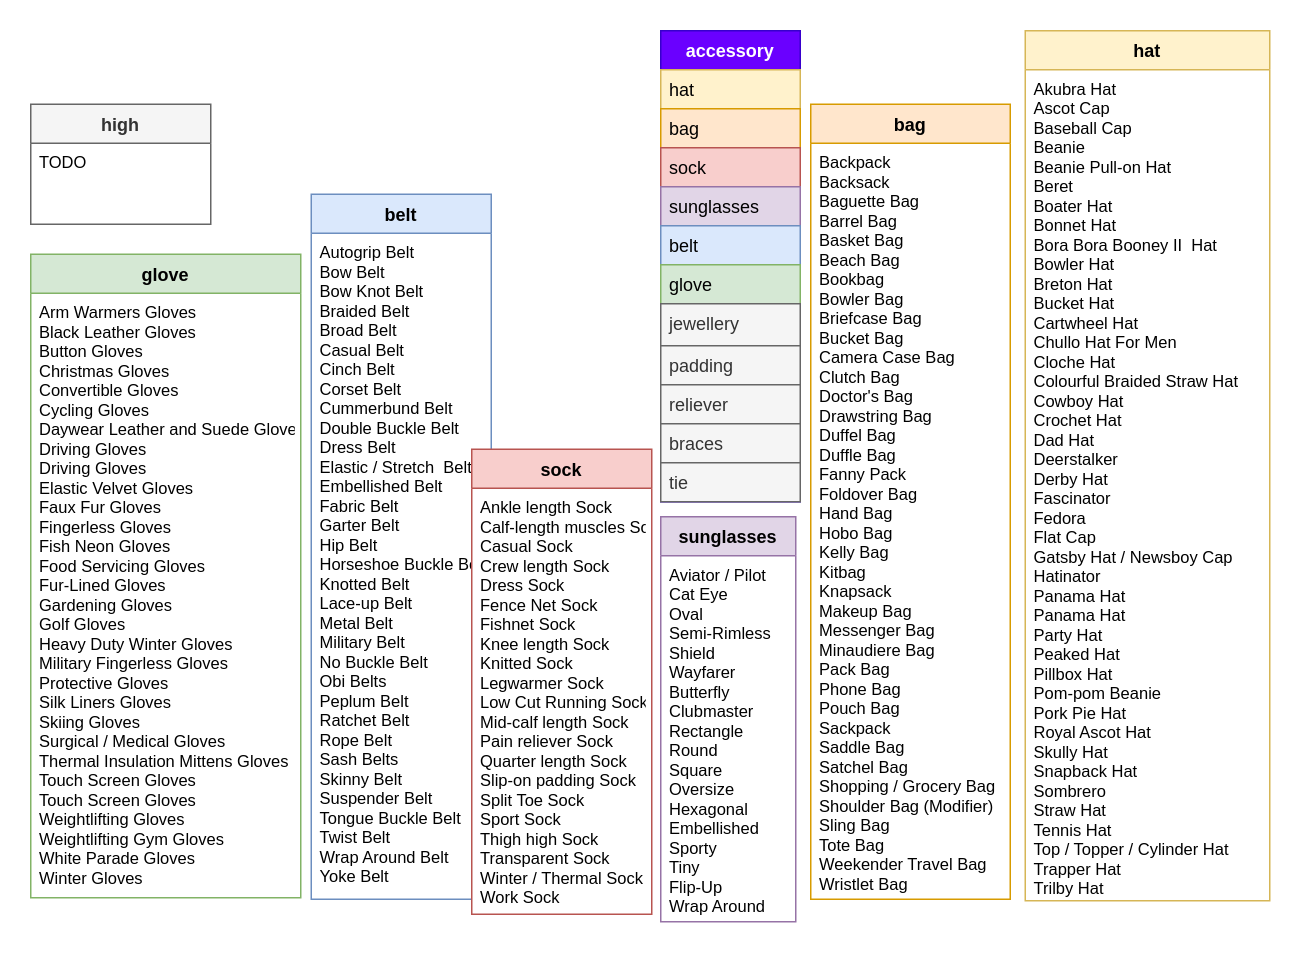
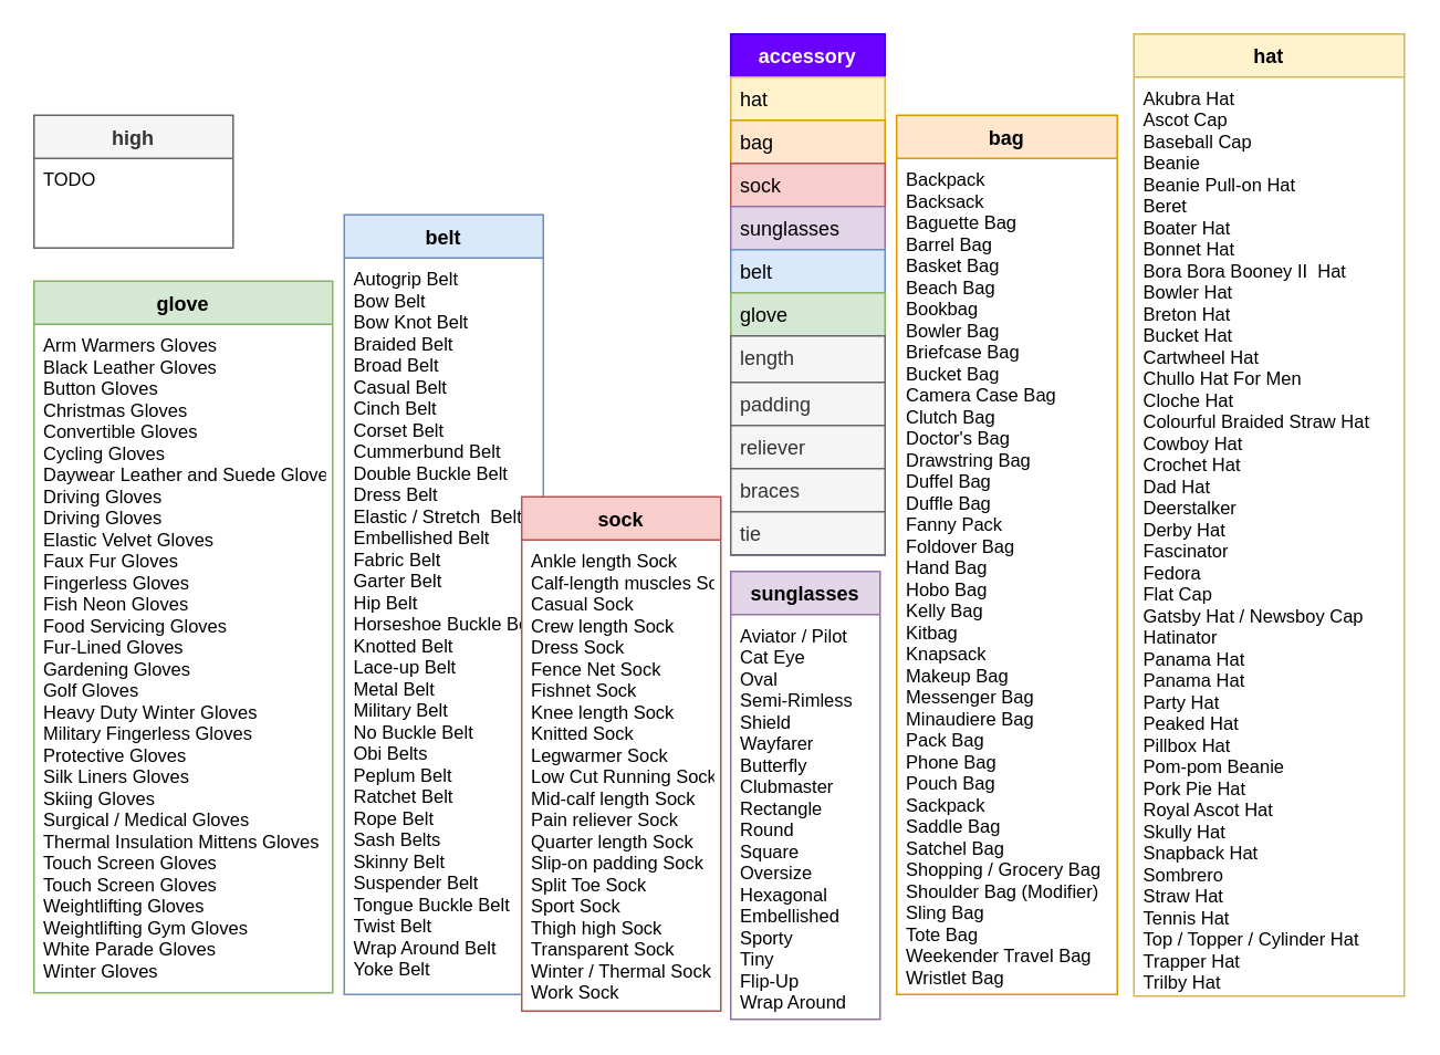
  <mxCell id="0" />
  <mxCell id="1" parent="0" />
  <mxCell id="2" value="bag" style="swimlane;fontStyle=1;align=center;verticalAlign=top;childLayout=stackLayout;horizontal=1;startSize=26;horizontalStack=0;resizeParent=1;resizeLast=0;collapsible=1;marginBottom=0;rounded=0;shadow=0;strokeWidth=1;swimlaneFillColor=#ffffff;fillColor=#ffe6cc;strokeColor=#d79b00;" parent="1" vertex="1"><mxGeometry x="540" y="69" width="133" height="530" as="geometry"><mxRectangle x="240" y="268" width="160" height="26" as="alternateBounds" /></mxGeometry></mxCell>
  <mxCell id="3" value="Backpack&#10;Backsack&#10;Baguette Bag&#10;Barrel Bag&#10;Basket Bag&#10;Beach Bag&#10;Bookbag&#10;Bowler Bag&#10;Briefcase Bag&#10;Bucket Bag&#10;Camera Case Bag&#10;Clutch Bag&#10;Doctor's Bag&#10;Drawstring Bag&#10;Duffel Bag&#10;Duffle Bag&#10;Fanny Pack&#10;Foldover Bag&#10;Hand Bag&#10;Hobo Bag&#10;Kelly Bag&#10;Kitbag&#10;Knapsack&#10;Makeup Bag&#10;Messenger Bag&#10;Minaudiere Bag&#10;Pack Bag&#10;Phone Bag&#10;Pouch Bag&#10;Sackpack&#10;Saddle Bag&#10;Satchel Bag&#10;Shopping / Grocery Bag&#10;Shoulder Bag (Modifier)&#10;Sling Bag&#10;Tote Bag&#10;Weekender Travel Bag&#10;Wristlet Bag" style="text;align=left;verticalAlign=top;spacingLeft=4;spacingRight=4;overflow=hidden;rotatable=0;points=[[0,0.5],[1,0.5]];portConstraint=eastwest;fontSize=11;" parent="2" vertex="1"><mxGeometry y="26" width="133" height="504" as="geometry" /></mxCell>
  <mxCell id="4" value="glove" style="swimlane;fontStyle=1;align=center;verticalAlign=top;childLayout=stackLayout;horizontal=1;startSize=26;horizontalStack=0;resizeParent=1;resizeLast=0;collapsible=1;marginBottom=0;rounded=0;shadow=0;strokeWidth=1;swimlaneFillColor=#ffffff;fillColor=#d5e8d4;strokeColor=#82b366;" parent="1" vertex="1"><mxGeometry x="20" y="169" width="180" height="429" as="geometry"><mxRectangle x="240" y="268" width="160" height="26" as="alternateBounds" /></mxGeometry></mxCell>
  <mxCell id="5" value="Arm Warmers Gloves&#10;Black Leather Gloves&#10;Button Gloves&#10;Christmas Gloves&#10;Convertible Gloves&#10;Cycling Gloves&#10;Daywear Leather and Suede Gloves&#10;Driving Gloves&#10;Driving Gloves&#10;Elastic Velvet Gloves&#10;Faux Fur Gloves&#10;Fingerless Gloves&#10;Fish Neon Gloves&#10;Food Servicing Gloves&#10;Fur-Lined Gloves&#10;Gardening Gloves&#10;Golf Gloves&#10;Heavy Duty Winter Gloves&#10;Military Fingerless Gloves&#10;Protective Gloves&#10;Silk Liners Gloves&#10;Skiing Gloves&#10;Surgical / Medical Gloves&#10;Thermal Insulation Mittens Gloves&#10;Touch Screen Gloves&#10;Touch Screen Gloves&#10;Weightlifting Gloves&#10;Weightlifting Gym Gloves&#10;White Parade Gloves&#10;Winter Gloves" style="text;align=left;verticalAlign=top;spacingLeft=4;spacingRight=4;overflow=hidden;rotatable=0;points=[[0,0.5],[1,0.5]];portConstraint=eastwest;fontSize=11;" parent="4" vertex="1"><mxGeometry y="26" width="180" height="394" as="geometry" /></mxCell>
  <mxCell id="6" value="belt" style="swimlane;fontStyle=1;align=center;verticalAlign=top;childLayout=stackLayout;horizontal=1;startSize=26;horizontalStack=0;resizeParent=1;resizeLast=0;collapsible=1;marginBottom=0;rounded=0;shadow=0;strokeWidth=1;swimlaneFillColor=#ffffff;fillColor=#dae8fc;strokeColor=#6c8ebf;" parent="1" vertex="1"><mxGeometry x="207" y="129" width="120" height="470" as="geometry"><mxRectangle x="240" y="268" width="160" height="26" as="alternateBounds" /></mxGeometry></mxCell>
  <mxCell id="7" value="Autogrip Belt&#10;Bow Belt&#10;Bow Knot Belt&#10;Braided Belt&#10;Broad Belt&#10;Casual Belt&#10;Cinch Belt&#10;Corset Belt&#10;Cummerbund Belt&#10;Double Buckle Belt&#10;Dress Belt&#10;Elastic / Stretch  Belt&#10;Embellished Belt&#10;Fabric Belt&#10;Garter Belt&#10;Hip Belt&#10;Horseshoe Buckle Belt&#10;Knotted Belt&#10;Lace-up Belt&#10;Metal Belt&#10;Military Belt&#10;No Buckle Belt&#10;Obi Belts&#10;Peplum Belt&#10;Ratchet Belt&#10;Rope Belt&#10;Sash Belts&#10;Skinny Belt&#10;Suspender Belt&#10;Tongue Buckle Belt&#10;Twist Belt&#10;Wrap Around Belt&#10;Yoke Belt" style="text;align=left;verticalAlign=top;spacingLeft=4;spacingRight=4;overflow=hidden;rotatable=0;points=[[0,0.5],[1,0.5]];portConstraint=eastwest;fontSize=11;" parent="6" vertex="1"><mxGeometry y="26" width="120" height="444" as="geometry" /></mxCell>
  <mxCell id="8" value="high" style="swimlane;fontStyle=1;align=center;verticalAlign=top;childLayout=stackLayout;horizontal=1;startSize=26;horizontalStack=0;resizeParent=1;resizeLast=0;collapsible=1;marginBottom=0;rounded=0;shadow=0;strokeWidth=1;swimlaneFillColor=#ffffff;fillColor=#f5f5f5;strokeColor=#666666;fontColor=#333333;" parent="1" vertex="1"><mxGeometry x="20" y="69" width="120" height="80" as="geometry"><mxRectangle x="240" y="268" width="160" height="26" as="alternateBounds" /></mxGeometry></mxCell>
  <mxCell id="9" value="TODO" style="text;align=left;verticalAlign=top;spacingLeft=4;spacingRight=4;overflow=hidden;rotatable=0;points=[[0,0.5],[1,0.5]];portConstraint=eastwest;fontSize=11;" parent="8" vertex="1"><mxGeometry y="26" width="120" height="54" as="geometry" /></mxCell>
  <mxCell id="10" value="hat" style="swimlane;fontStyle=1;align=center;verticalAlign=top;childLayout=stackLayout;horizontal=1;startSize=26;horizontalStack=0;resizeParent=1;resizeLast=0;collapsible=1;marginBottom=0;rounded=0;shadow=0;strokeWidth=1;swimlaneFillColor=#ffffff;fillColor=#fff2cc;strokeColor=#d6b656;" parent="1" vertex="1"><mxGeometry x="683" y="20" width="163" height="580" as="geometry"><mxRectangle x="240" y="268" width="160" height="26" as="alternateBounds" /></mxGeometry></mxCell>
  <mxCell id="11" value="Akubra Hat&#10;Ascot Cap&#10;Baseball Cap&#10;Beanie&#10;Beanie Pull-on Hat&#10;Beret&#10;Boater Hat&#10;Bonnet Hat&#10;Bora Bora Booney II  Hat&#10;Bowler Hat&#10;Breton Hat&#10;Bucket Hat&#10;Cartwheel Hat&#10;Chullo Hat For Men&#10;Cloche Hat&#10;Colourful Braided Straw Hat&#10;Cowboy Hat&#10;Crochet Hat&#10;Dad Hat&#10;Deerstalker&#10;Derby Hat&#10;Fascinator&#10;Fedora&#10;Flat Cap&#10;Gatsby Hat / Newsboy Cap&#10;Hatinator&#10;Panama Hat&#10;Panama Hat&#10;Party Hat&#10;Peaked Hat&#10;Pillbox Hat&#10;Pom-pom Beanie&#10;Pork Pie Hat&#10;Royal Ascot Hat&#10;Skully Hat&#10;Snapback Hat&#10;Sombrero&#10;Straw Hat&#10;Tennis Hat&#10;Top / Topper / Cylinder Hat&#10;Trapper Hat&#10;Trilby Hat" style="text;align=left;verticalAlign=top;spacingLeft=4;spacingRight=4;overflow=hidden;rotatable=0;points=[[0,0.5],[1,0.5]];portConstraint=eastwest;fontSize=11;" parent="10" vertex="1"><mxGeometry y="26" width="163" height="554" as="geometry" /></mxCell>
  <mxCell id="12" value="accessory" style="swimlane;fontStyle=1;align=center;verticalAlign=top;childLayout=stackLayout;horizontal=1;startSize=26;horizontalStack=0;resizeParent=1;resizeLast=0;collapsible=1;marginBottom=0;rounded=0;shadow=0;strokeWidth=1;fillColor=#6a00ff;strokeColor=#3700CC;fontColor=#ffffff;" parent="1" vertex="1"><mxGeometry x="440" y="20" width="93" height="314" as="geometry"><mxRectangle x="140" y="40" width="160" height="26" as="alternateBounds" /></mxGeometry></mxCell>
  <mxCell id="13" value="hat" style="text;align=left;verticalAlign=top;spacingLeft=4;spacingRight=4;overflow=hidden;rotatable=0;points=[[0,0.5],[1,0.5]];portConstraint=eastwest;rounded=0;shadow=0;html=0;fillColor=#fff2cc;strokeColor=#d6b656;" parent="12" vertex="1"><mxGeometry y="26" width="93" height="26" as="geometry" /></mxCell>
  <mxCell id="14" value="bag" style="text;align=left;verticalAlign=top;spacingLeft=4;spacingRight=4;overflow=hidden;rotatable=0;points=[[0,0.5],[1,0.5]];portConstraint=eastwest;fillColor=#ffe6cc;strokeColor=#d79b00;" parent="12" vertex="1"><mxGeometry y="52" width="93" height="26" as="geometry" /></mxCell>
  <mxCell id="15" value="sock" style="text;align=left;verticalAlign=top;spacingLeft=4;spacingRight=4;overflow=hidden;rotatable=0;points=[[0,0.5],[1,0.5]];portConstraint=eastwest;fillColor=#f8cecc;strokeColor=#b85450;" parent="12" vertex="1"><mxGeometry y="78" width="93" height="26" as="geometry" /></mxCell>
  <mxCell id="16" value="sunglasses" style="text;align=left;verticalAlign=top;spacingLeft=4;spacingRight=4;overflow=hidden;rotatable=0;points=[[0,0.5],[1,0.5]];portConstraint=eastwest;fillColor=#e1d5e7;strokeColor=#9673a6;" parent="12" vertex="1"><mxGeometry y="104" width="93" height="26" as="geometry" /></mxCell>
  <mxCell id="17" value="belt" style="text;align=left;verticalAlign=top;spacingLeft=4;spacingRight=4;overflow=hidden;rotatable=0;points=[[0,0.5],[1,0.5]];portConstraint=eastwest;fillColor=#dae8fc;strokeColor=#6c8ebf;" parent="12" vertex="1"><mxGeometry y="130" width="93" height="26" as="geometry" /></mxCell>
  <mxCell id="18" value="glove" style="text;align=left;verticalAlign=top;spacingLeft=4;spacingRight=4;overflow=hidden;rotatable=0;points=[[0,0.5],[1,0.5]];portConstraint=eastwest;fillColor=#d5e8d4;strokeColor=#82b366;" parent="12" vertex="1"><mxGeometry y="156" width="93" height="26" as="geometry" /></mxCell>
- <mxCell id="19" value="jewellery" style="text;align=left;verticalAlign=top;spacingLeft=4;spacingRight=4;overflow=hidden;rotatable=0;points=[[0,0.5],[1,0.5]];portConstraint=eastwest;fillColor=#f5f5f5;strokeColor=#666666;fontColor=#333333;" parent="12" vertex="1"><mxGeometry y="182" width="93" height="28" as="geometry" /></mxCell>
+ <mxCell id="19" value="length" style="text;align=left;verticalAlign=top;spacingLeft=4;spacingRight=4;overflow=hidden;rotatable=0;points=[[0,0.5],[1,0.5]];portConstraint=eastwest;fillColor=#f5f5f5;strokeColor=#666666;fontColor=#333333;" parent="12" vertex="1"><mxGeometry y="182" width="93" height="28" as="geometry" /></mxCell>
  <mxCell id="20" value="padding" style="text;align=left;verticalAlign=top;spacingLeft=4;spacingRight=4;overflow=hidden;rotatable=0;points=[[0,0.5],[1,0.5]];portConstraint=eastwest;fillColor=#f5f5f5;strokeColor=#666666;fontColor=#333333;" parent="12" vertex="1"><mxGeometry y="210" width="93" height="26" as="geometry" /></mxCell>
  <mxCell id="21" value="reliever" style="text;align=left;verticalAlign=top;spacingLeft=4;spacingRight=4;overflow=hidden;rotatable=0;points=[[0,0.5],[1,0.5]];portConstraint=eastwest;fillColor=#f5f5f5;strokeColor=#666666;fontColor=#333333;" parent="12" vertex="1"><mxGeometry y="236" width="93" height="26" as="geometry" /></mxCell>
  <mxCell id="22" value="braces" style="text;align=left;verticalAlign=top;spacingLeft=4;spacingRight=4;overflow=hidden;rotatable=0;points=[[0,0.5],[1,0.5]];portConstraint=eastwest;fillColor=#f5f5f5;strokeColor=#666666;fontColor=#333333;" parent="12" vertex="1"><mxGeometry y="262" width="93" height="26" as="geometry" /></mxCell>
  <mxCell id="23" value="tie" style="text;align=left;verticalAlign=top;spacingLeft=4;spacingRight=4;overflow=hidden;rotatable=0;points=[[0,0.5],[1,0.5]];portConstraint=eastwest;fillColor=#f5f5f5;strokeColor=#666666;fontColor=#333333;" parent="12" vertex="1"><mxGeometry y="288" width="93" height="26" as="geometry" /></mxCell>
  <mxCell id="24" value="sock" style="swimlane;fontStyle=1;align=center;verticalAlign=top;childLayout=stackLayout;horizontal=1;startSize=26;horizontalStack=0;resizeParent=1;resizeLast=0;collapsible=1;marginBottom=0;rounded=0;shadow=0;strokeWidth=1;swimlaneFillColor=#ffffff;fillColor=#f8cecc;strokeColor=#b85450;" parent="1" vertex="1"><mxGeometry x="314" y="299" width="120" height="310" as="geometry"><mxRectangle x="240" y="268" width="160" height="26" as="alternateBounds" /></mxGeometry></mxCell>
  <mxCell id="25" value="Ankle length Sock&#10;Calf-length muscles Sock&#10;Casual Sock&#10;Crew length Sock&#10;Dress Sock&#10;Fence Net Sock&#10;Fishnet Sock&#10;Knee length Sock&#10;Knitted Sock&#10;Legwarmer Sock&#10;Low Cut Running Sock&#10;Mid-calf length Sock&#10;Pain reliever Sock&#10;Quarter length Sock&#10;Slip-on padding Sock&#10;Split Toe Sock&#10;Sport Sock&#10;Thigh high Sock&#10;Transparent Sock&#10;Winter / Thermal Sock&#10;Work Sock" style="text;align=left;verticalAlign=top;spacingLeft=4;spacingRight=4;overflow=hidden;rotatable=0;points=[[0,0.5],[1,0.5]];portConstraint=eastwest;fontSize=11;" parent="24" vertex="1"><mxGeometry y="26" width="120" height="284" as="geometry" /></mxCell>
  <mxCell id="26" value="sunglasses" style="swimlane;fontStyle=1;align=center;verticalAlign=top;childLayout=stackLayout;horizontal=1;startSize=26;horizontalStack=0;resizeParent=1;resizeLast=0;collapsible=1;marginBottom=0;rounded=0;shadow=0;strokeWidth=1;swimlaneFillColor=#ffffff;fillColor=#e1d5e7;strokeColor=#9673a6;" parent="1" vertex="1"><mxGeometry x="440" y="344" width="90" height="270" as="geometry"><mxRectangle x="240" y="268" width="160" height="26" as="alternateBounds" /></mxGeometry></mxCell>
  <mxCell id="27" value="Aviator / Pilot&#10;Cat Eye&#10;Oval&#10;Semi-Rimless&#10;Shield&#10;Wayfarer&#10;Butterfly&#10;Clubmaster&#10;Rectangle&#10;Round&#10;Square&#10;Oversize&#10;Hexagonal&#10;Embellished&#10;Sporty&#10;Tiny&#10;Flip-Up&#10;Wrap Around" style="text;align=left;verticalAlign=top;spacingLeft=4;spacingRight=4;overflow=hidden;rotatable=0;points=[[0,0.5],[1,0.5]];portConstraint=eastwest;fontSize=11;" parent="26" vertex="1"><mxGeometry y="26" width="90" height="244" as="geometry" /></mxCell>
